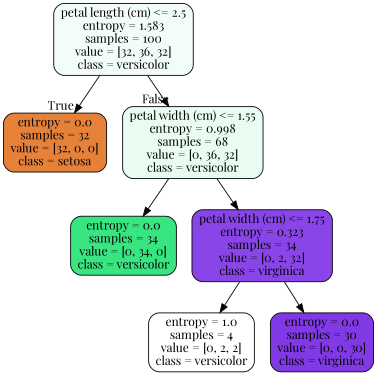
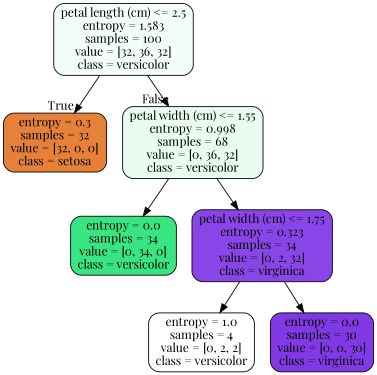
  digraph {
    fontname="Playfair Display"
    node [color=black fontname="Playfair Display" shape=box style="filled, rounded"]
    edge [fontname="Playfair Display"]
    n1 [fillcolor="#f3fdf8" label="petal length (cm) <= 2.5\nentropy = 1.583\nsamples = 100\nvalue = [32, 36, 32]\nclass = versicolor"]
-   n2 [fillcolor="#e58139" label="entropy = 0.0\nsamples = 32\nvalue = [32, 0, 0]\nclass = setosa"]
+   n2 [fillcolor="#e58139" label="entropy = 0.3\nsamples = 32\nvalue = [32, 0, 0]\nclass = setosa"]
    n3 [fillcolor="#e9fcf1" label="petal width (cm) <= 1.55\nentropy = 0.998\nsamples = 68\nvalue = [0, 36, 32]\nclass = versicolor"]
    n4 [fillcolor="#39e581" label="entropy = 0.0\nsamples = 34\nvalue = [0, 34, 0]\nclass = versicolor"]
    n5 [fillcolor="#8945e7" label="petal width (cm) <= 1.75\nentropy = 0.323\nsamples = 34\nvalue = [0, 2, 32]\nclass = virginica"]
    n6 [fillcolor="#ffffff" label="entropy = 1.0\nsamples = 4\nvalue = [0, 2, 2]\nclass = versicolor"]
    n7 [fillcolor="#8139e5" label="entropy = 0.0\nsamples = 30\nvalue = [0, 0, 30]\nclass = virginica"]
    n1 -> n2 [headlabel=True labelangle=45 labeldistance=2.5]
    n1 -> n3 [headlabel=False labelangle=-45 labeldistance=2.5]
    n3 -> n4
    n3 -> n5
    n5 -> n6
    n5 -> n7
  }
